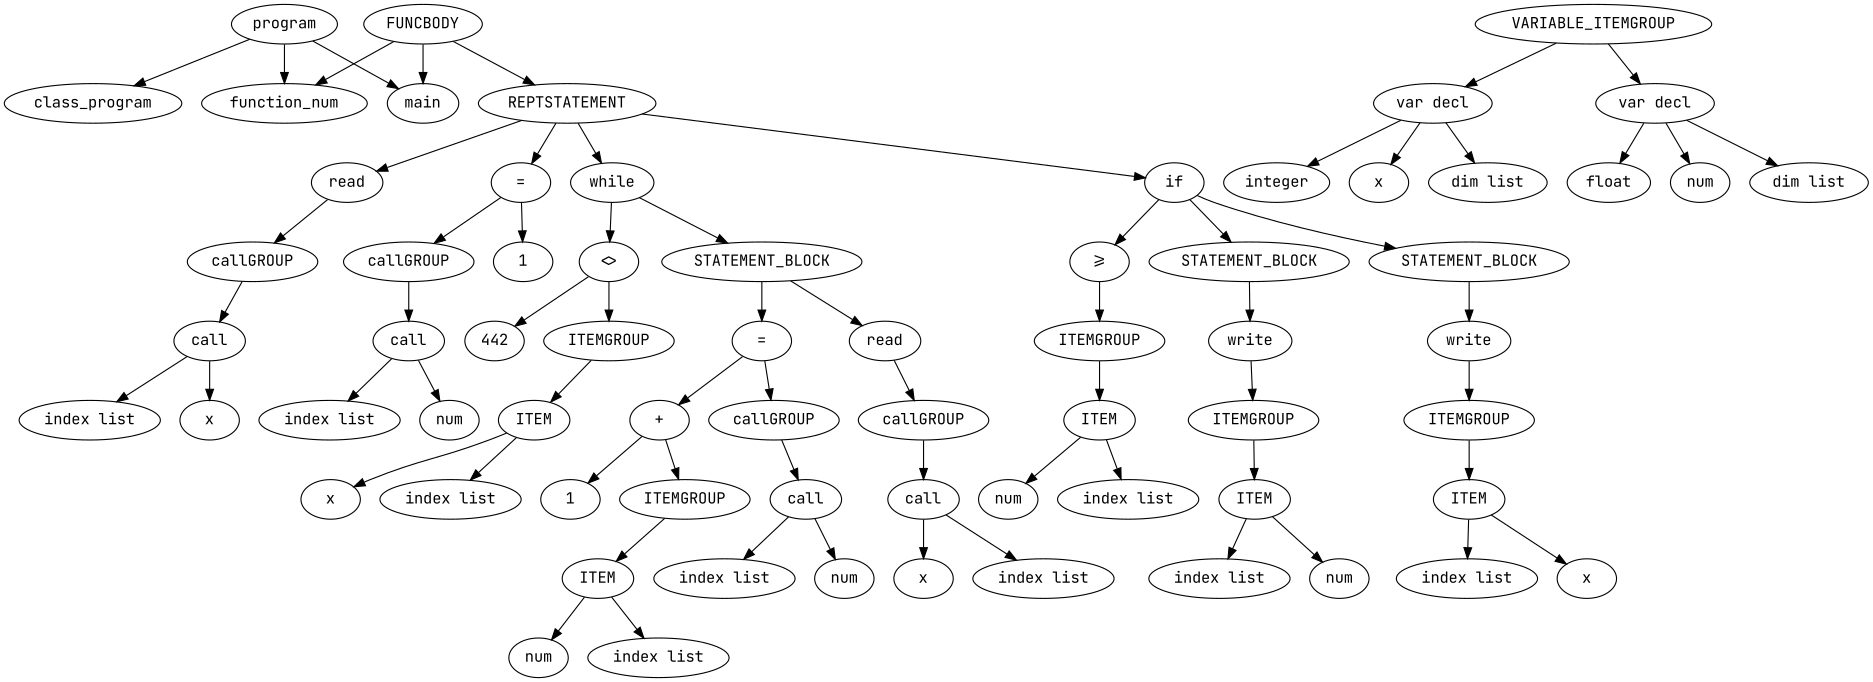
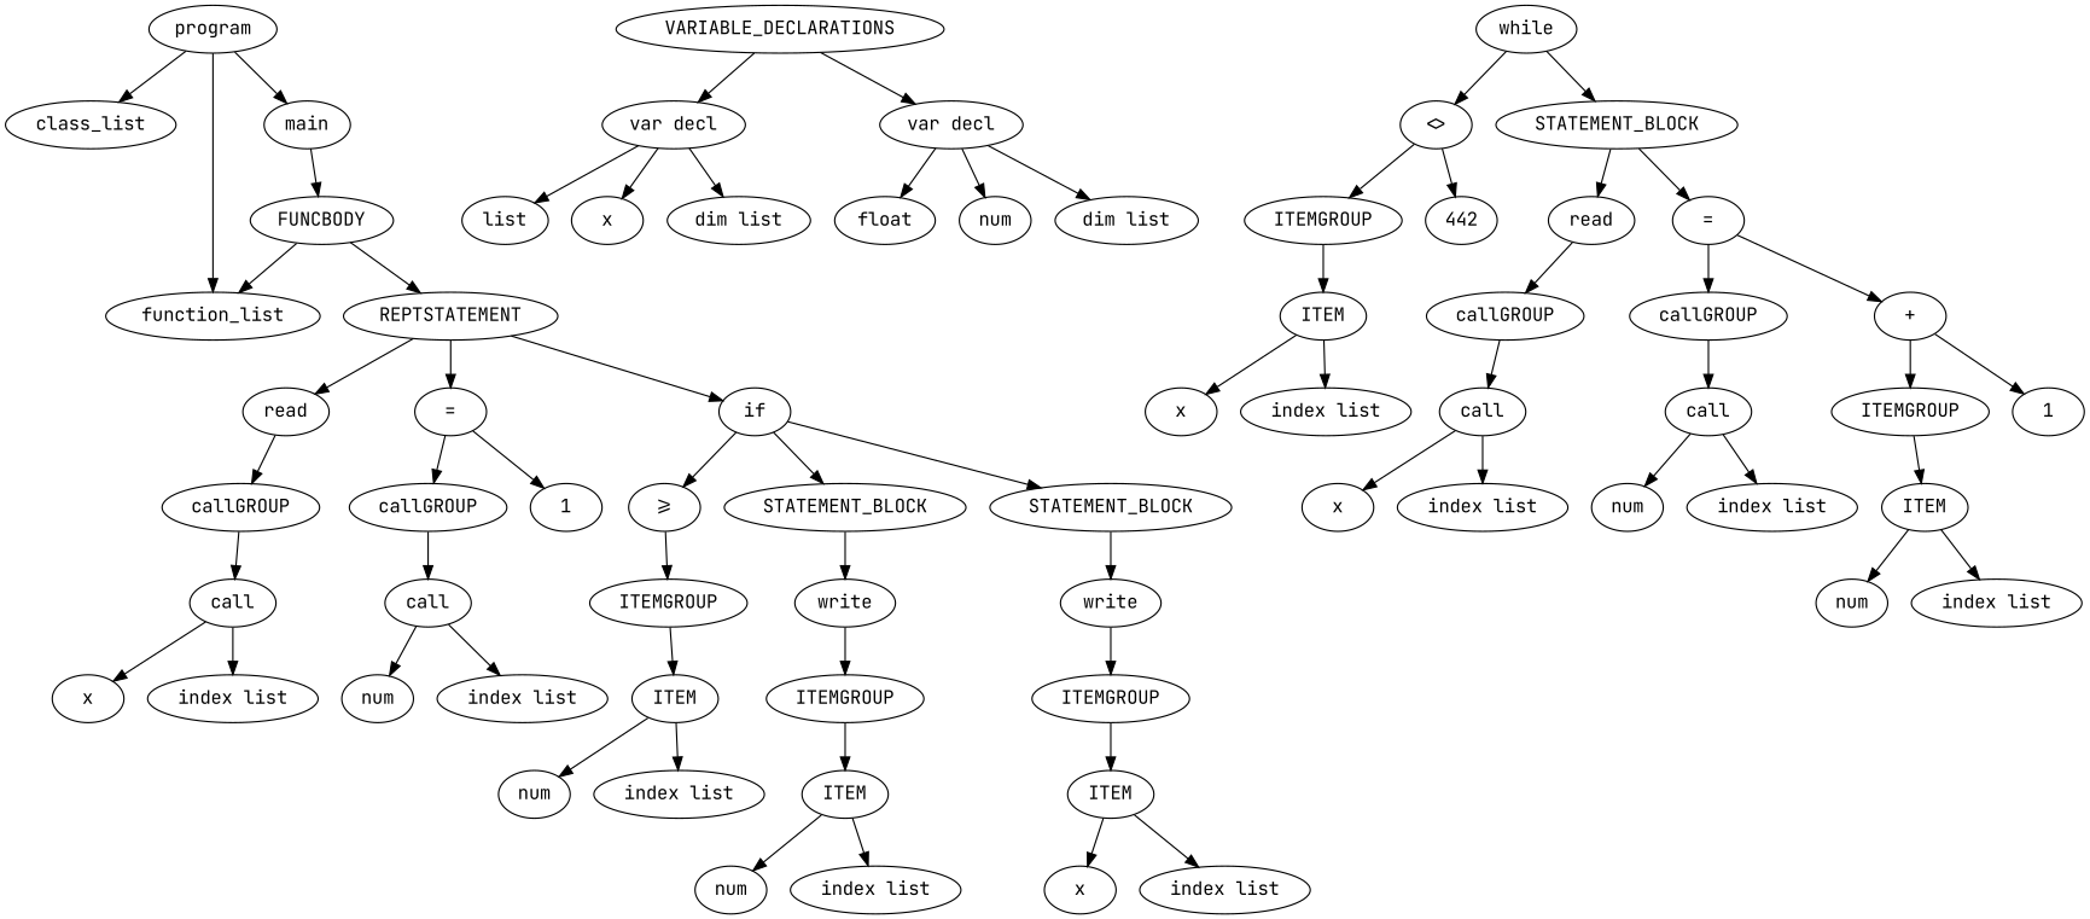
  digraph {
    fontname="JetBrains Mono"
    node [fontname="JetBrains Mono"]
    edge [fontname="JetBrains Mono"]
    n1 [label=program]
-   n2 [label=class_program]
-   n3 [label=function_num]
+   n2 [label=class_list]
+   n3 [label=function_list]
    n4 [label=main]
    n5 [label=FUNCBODY]
    n6 [label=REPTSTATEMENT]
-   n7 [label=VARIABLE_ITEMGROUP]
+   n7 [label=VARIABLE_DECLARATIONS]
    n8 [label="var decl"]
    n9 [label="var decl"]
    n10 [label=read]
    n11 [label="="]
    n12 [label=while]
    n13 [label=if]
-   n14 [label=integer]
+   n14 [label=list]
    n15 [label=x]
    n16 [label="dim list"]
    n17 [label=float]
    n18 [label=num]
    n19 [label="dim list"]
    n20 [label=callGROUP]
    n21 [label=callGROUP]
    n22 [label=1]
    n23 [label="<>"]
    n24 [label=STATEMENT_BLOCK]
    n25 [label=">="]
    n26 [label=STATEMENT_BLOCK]
    n27 [label=STATEMENT_BLOCK]
    n28 [label=call]
    n29 [label=call]
    n30 [label=ITEMGROUP]
    n31 [label=442]
    n32 [label=read]
    n33 [label="="]
    n34 [label=ITEMGROUP]
    n35 [label=write]
    n36 [label=write]
    n37 [label=ITEM]
    n38 [label=ITEMGROUP]
    n39 [label=ITEMGROUP]
    n40 [label=ITEM]
    n41 [label=x]
    n42 [label="index list"]
    n43 [label=ITEM]
    n44 [label=num]
    n45 [label="index list"]
    n46 [label=num]
    n47 [label="index list"]
    n48 [label=ITEM]
    n49 [label=callGROUP]
    n50 [label=callGROUP]
    n51 [label="+"]
    n52 [label=call]
    n53 [label=call]
    n54 [label=ITEMGROUP]
    n55 [label=1]
    n56 [label=num]
    n57 [label="index list"]
    n58 [label=ITEM]
    n59 [label=num]
    n60 [label="index list"]
    n61 [label=x]
    n62 [label="index list"]
    n63 [label=x]
    n64 [label="index list"]
    n65 [label=num]
    n66 [label="index list"]
    n67 [label=x]
    n68 [label="index list"]
    n1 -> n2
    n1 -> n3
    n1 -> n4
-   n5 -> n4
+   n4 -> n5
    n5 -> n3
    n5 -> n6
    n6 -> n10
    n6 -> n11
-   n6 -> n12
    n6 -> n13
    n7 -> n8
    n7 -> n9
    n8 -> n14
    n8 -> n15
    n8 -> n16
    n9 -> n17
    n9 -> n18
    n9 -> n19
    n10 -> n20
    n11 -> n21
    n11 -> n22
    n12 -> n23
    n12 -> n24
    n13 -> n25
    n13 -> n26
    n13 -> n27
    n20 -> n28
    n21 -> n29
    n23 -> n30
    n23 -> n31
    n24 -> n32
    n24 -> n33
    n25 -> n34
    n26 -> n35
    n27 -> n36
    n28 -> n67
    n28 -> n68
    n29 -> n65
    n29 -> n66
    n30 -> n48
    n32 -> n49
    n33 -> n50
    n33 -> n51
    n34 -> n37
    n35 -> n38
    n36 -> n39
    n37 -> n46
    n37 -> n47
    n38 -> n43
    n39 -> n40
    n40 -> n41
    n40 -> n42
    n43 -> n44
    n43 -> n45
    n48 -> n63
    n48 -> n64
    n49 -> n52
    n50 -> n53
    n51 -> n54
    n51 -> n55
    n52 -> n61
    n52 -> n62
    n53 -> n56
    n53 -> n57
    n54 -> n58
    n58 -> n59
    n58 -> n60
  }
